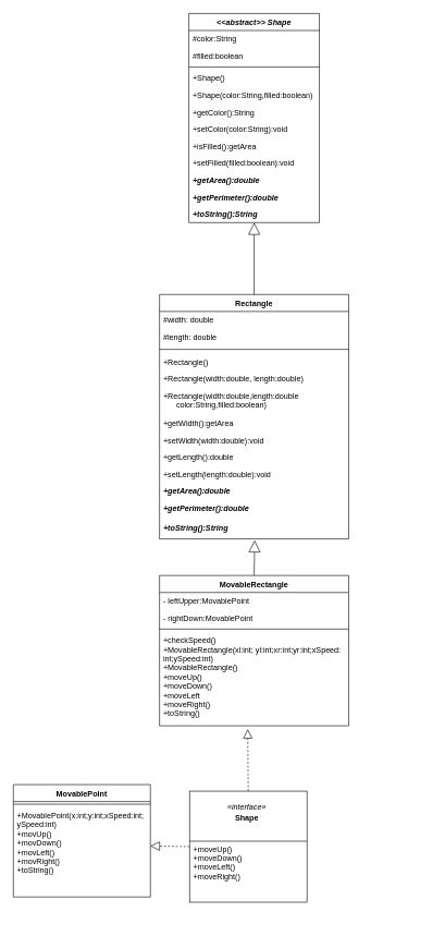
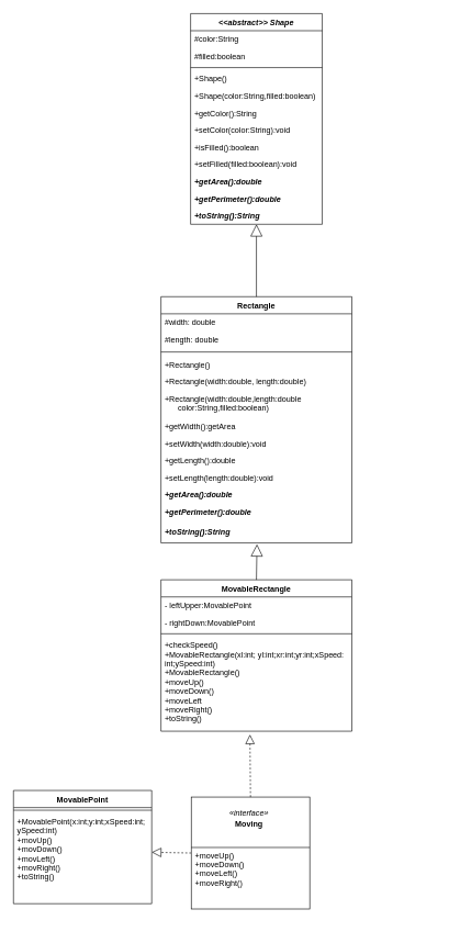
  <mxCell id="0" />
  <mxCell id="1" parent="0" />
  <mxCell id="2" value="" style="endArrow=block;dashed=1;endFill=0;endSize=12;html=1;exitX=0;exitY=0.5;exitDx=0;exitDy=0;" parent="1" source="5" edge="1" target="45"><mxGeometry width="160" relative="1" as="geometry"><mxPoint x="298" y="1530" as="sourcePoint" /><mxPoint x="332" y="1583" as="targetPoint" /></mxGeometry></mxCell>
  <mxCell id="3" value="" style="group" parent="1" vertex="1" connectable="0"><mxGeometry x="480" y="1210" width="180" height="200" as="geometry" /></mxCell>
  <mxCell id="4" value="" style="group" parent="3" vertex="1" connectable="0"><mxGeometry x="-190" width="180" height="170" as="geometry" /></mxCell>
  <mxCell id="5" value="" style="html=1;" parent="4" vertex="1"><mxGeometry width="180" height="170" as="geometry" /></mxCell>
  <mxCell id="6" value="«interface»" style="text;align=center;fontStyle=2;verticalAlign=middle;spacingLeft=3;spacingRight=3;strokeColor=none;rotatable=0;points=[[0,0.5],[1,0.5]];portConstraint=eastwest;" parent="4" vertex="1"><mxGeometry x="48" y="10.353" width="80" height="26.918" as="geometry" /></mxCell>
- <mxCell id="7" value="Shape" style="text;align=center;fontStyle=1;verticalAlign=middle;spacingLeft=3;spacingRight=3;strokeColor=none;rotatable=0;points=[[0,0.5],[1,0.5]];portConstraint=eastwest;" parent="4" vertex="1"><mxGeometry x="48" y="26.918" width="80" height="26.918" as="geometry" /></mxCell>
+ <mxCell id="7" value="Moving" style="text;align=center;fontStyle=1;verticalAlign=middle;spacingLeft=3;spacingRight=3;strokeColor=none;rotatable=0;points=[[0,0.5],[1,0.5]];portConstraint=eastwest;" parent="4" vertex="1"><mxGeometry x="48" y="26.918" width="80" height="26.918" as="geometry" /></mxCell>
  <mxCell id="8" value="" style="line;strokeWidth=1;fillColor=none;align=left;verticalAlign=middle;spacingTop=-1;spacingLeft=3;spacingRight=3;rotatable=0;labelPosition=right;points=[];portConstraint=eastwest;" parent="4" vertex="1"><mxGeometry y="72.471" width="180" height="8.282" as="geometry" /></mxCell>
  <mxCell id="9" value="+moveUp()&#10;+moveDown()&#10;+moveLeft()&#10;+moveRight()" style="text;strokeColor=none;fillColor=none;align=left;verticalAlign=top;spacingLeft=4;spacingRight=4;overflow=hidden;rotatable=0;points=[[0,0.5],[1,0.5]];portConstraint=eastwest;" parent="4" vertex="1"><mxGeometry y="75.29" width="176" height="94.71" as="geometry" /></mxCell>
  <mxCell id="10" value="" style="endArrow=block;endSize=16;endFill=0;html=1;strokeWidth=1;exitX=0.5;exitY=0;exitDx=0;exitDy=0;entryX=0.503;entryY=1.067;entryDx=0;entryDy=0;entryPerimeter=0;" parent="1" source="38" target="37" edge="1"><mxGeometry x="-0.118" y="-15" width="160" relative="1" as="geometry"><mxPoint x="529" y="790" as="sourcePoint" /><mxPoint x="624" y="850" as="targetPoint" /><mxPoint as="offset" /></mxGeometry></mxCell>
  <mxCell id="11" value="&lt;&lt;abstract&gt;&gt; Shape" style="swimlane;fontStyle=3;align=center;verticalAlign=top;childLayout=stackLayout;horizontal=1;startSize=26;horizontalStack=0;resizeParent=1;resizeParentMax=0;resizeLast=0;collapsible=1;marginBottom=0;" parent="1" vertex="1"><mxGeometry x="289" y="20" width="200" height="320" as="geometry" /></mxCell>
  <mxCell id="12" value="#color:String" style="text;strokeColor=none;fillColor=none;align=left;verticalAlign=top;spacingLeft=4;spacingRight=4;overflow=hidden;rotatable=0;points=[[0,0.5],[1,0.5]];portConstraint=eastwest;" parent="11" vertex="1"><mxGeometry y="26" width="200" height="26" as="geometry" /></mxCell>
  <mxCell id="13" value="#filled:boolean" style="text;strokeColor=none;fillColor=none;align=left;verticalAlign=top;spacingLeft=4;spacingRight=4;overflow=hidden;rotatable=0;points=[[0,0.5],[1,0.5]];portConstraint=eastwest;" parent="11" vertex="1"><mxGeometry y="52" width="200" height="26" as="geometry" /></mxCell>
  <mxCell id="14" value="" style="line;strokeWidth=1;fillColor=none;align=left;verticalAlign=middle;spacingTop=-1;spacingLeft=3;spacingRight=3;rotatable=0;labelPosition=right;points=[];portConstraint=eastwest;" parent="11" vertex="1"><mxGeometry y="78" width="200" height="8" as="geometry" /></mxCell>
  <mxCell id="15" value="+Shape()" style="text;strokeColor=none;fillColor=none;align=left;verticalAlign=top;spacingLeft=4;spacingRight=4;overflow=hidden;rotatable=0;points=[[0,0.5],[1,0.5]];portConstraint=eastwest;" parent="11" vertex="1"><mxGeometry y="86" width="200" height="26" as="geometry" /></mxCell>
  <mxCell id="16" value="+Shape(color:String,filled:boolean)" style="text;strokeColor=none;fillColor=none;align=left;verticalAlign=top;spacingLeft=4;spacingRight=4;overflow=hidden;rotatable=0;points=[[0,0.5],[1,0.5]];portConstraint=eastwest;" parent="11" vertex="1"><mxGeometry y="112" width="200" height="26" as="geometry" /></mxCell>
  <mxCell id="17" value="+getColor():String" style="text;strokeColor=none;fillColor=none;align=left;verticalAlign=top;spacingLeft=4;spacingRight=4;overflow=hidden;rotatable=0;points=[[0,0.5],[1,0.5]];portConstraint=eastwest;" parent="11" vertex="1"><mxGeometry y="138" width="200" height="26" as="geometry" /></mxCell>
  <mxCell id="18" value="+setColor(color:String):void" style="text;strokeColor=none;fillColor=none;align=left;verticalAlign=top;spacingLeft=4;spacingRight=4;overflow=hidden;rotatable=0;points=[[0,0.5],[1,0.5]];portConstraint=eastwest;" parent="11" vertex="1"><mxGeometry y="164" width="200" height="26" as="geometry" /></mxCell>
- <mxCell id="19" value="+isFilled():getArea" style="text;strokeColor=none;fillColor=none;align=left;verticalAlign=top;spacingLeft=4;spacingRight=4;overflow=hidden;rotatable=0;points=[[0,0.5],[1,0.5]];portConstraint=eastwest;" parent="11" vertex="1"><mxGeometry y="190" width="200" height="26" as="geometry" /></mxCell>
+ <mxCell id="19" value="+isFilled():boolean" style="text;strokeColor=none;fillColor=none;align=left;verticalAlign=top;spacingLeft=4;spacingRight=4;overflow=hidden;rotatable=0;points=[[0,0.5],[1,0.5]];portConstraint=eastwest;" parent="11" vertex="1"><mxGeometry y="190" width="200" height="26" as="geometry" /></mxCell>
  <mxCell id="20" value="+setFilled(filled:boolean):void" style="text;strokeColor=none;fillColor=none;align=left;verticalAlign=top;spacingLeft=4;spacingRight=4;overflow=hidden;rotatable=0;points=[[0,0.5],[1,0.5]];portConstraint=eastwest;" parent="11" vertex="1"><mxGeometry y="216" width="200" height="26" as="geometry" /></mxCell>
  <mxCell id="21" value="+getArea():double" style="text;strokeColor=none;fillColor=none;align=left;verticalAlign=top;spacingLeft=4;spacingRight=4;overflow=hidden;rotatable=0;points=[[0,0.5],[1,0.5]];portConstraint=eastwest;fontStyle=3" parent="11" vertex="1"><mxGeometry y="242" width="200" height="26" as="geometry" /></mxCell>
  <mxCell id="22" value="+getPerimeter():double" style="text;strokeColor=none;fillColor=none;align=left;verticalAlign=top;spacingLeft=4;spacingRight=4;overflow=hidden;rotatable=0;points=[[0,0.5],[1,0.5]];portConstraint=eastwest;fontStyle=3" parent="11" vertex="1"><mxGeometry y="268" width="200" height="26" as="geometry" /></mxCell>
  <mxCell id="23" value="+toString():String" style="text;strokeColor=none;fillColor=none;align=left;verticalAlign=top;spacingLeft=4;spacingRight=4;overflow=hidden;rotatable=0;points=[[0,0.5],[1,0.5]];portConstraint=eastwest;fontStyle=3" parent="11" vertex="1"><mxGeometry y="294" width="200" height="26" as="geometry" /></mxCell>
  <mxCell id="24" value="Rectangle" style="swimlane;fontStyle=1;align=center;verticalAlign=top;childLayout=stackLayout;horizontal=1;startSize=26;horizontalStack=0;resizeParent=1;resizeParentMax=0;resizeLast=0;collapsible=1;marginBottom=0;fillColor=none;gradientColor=none;" parent="1" vertex="1"><mxGeometry x="244" y="450" width="290" height="374" as="geometry" /></mxCell>
  <mxCell id="25" value="#width: double" style="text;strokeColor=none;fillColor=none;align=left;verticalAlign=top;spacingLeft=4;spacingRight=4;overflow=hidden;rotatable=0;points=[[0,0.5],[1,0.5]];portConstraint=eastwest;" parent="24" vertex="1"><mxGeometry y="26" width="290" height="26" as="geometry" /></mxCell>
  <mxCell id="26" value="#length: double" style="text;strokeColor=none;fillColor=none;align=left;verticalAlign=top;spacingLeft=4;spacingRight=4;overflow=hidden;rotatable=0;points=[[0,0.5],[1,0.5]];portConstraint=eastwest;" parent="24" vertex="1"><mxGeometry y="52" width="290" height="26" as="geometry" /></mxCell>
  <mxCell id="27" value="" style="line;strokeWidth=1;fillColor=none;align=left;verticalAlign=middle;spacingTop=-1;spacingLeft=3;spacingRight=3;rotatable=0;labelPosition=right;points=[];portConstraint=eastwest;" parent="24" vertex="1"><mxGeometry y="78" width="290" height="12" as="geometry" /></mxCell>
  <mxCell id="28" value="+Rectangle()" style="text;strokeColor=none;fillColor=none;align=left;verticalAlign=top;spacingLeft=4;spacingRight=4;overflow=hidden;rotatable=0;points=[[0,0.5],[1,0.5]];portConstraint=eastwest;" parent="24" vertex="1"><mxGeometry y="90" width="290" height="26" as="geometry" /></mxCell>
  <mxCell id="29" value="+Rectangle(width:double, length:double)" style="text;strokeColor=none;fillColor=none;align=left;verticalAlign=top;spacingLeft=4;spacingRight=4;overflow=hidden;rotatable=0;points=[[0,0.5],[1,0.5]];portConstraint=eastwest;" parent="24" vertex="1"><mxGeometry y="116" width="290" height="26" as="geometry" /></mxCell>
  <mxCell id="30" value="+Rectangle(width:double,length:double&#10;      color:String,filled:boolean)&#10;" style="text;strokeColor=none;fillColor=none;align=left;verticalAlign=top;spacingLeft=4;spacingRight=4;overflow=hidden;rotatable=0;points=[[0,0.5],[1,0.5]];portConstraint=eastwest;" parent="24" vertex="1"><mxGeometry y="142" width="290" height="42" as="geometry" /></mxCell>
  <mxCell id="31" value="+getWidth():getArea" style="text;strokeColor=none;fillColor=none;align=left;verticalAlign=top;spacingLeft=4;spacingRight=4;overflow=hidden;rotatable=0;points=[[0,0.5],[1,0.5]];portConstraint=eastwest;" parent="24" vertex="1"><mxGeometry y="184" width="290" height="26" as="geometry" /></mxCell>
  <mxCell id="32" value="+setWidth(width:double):void" style="text;strokeColor=none;fillColor=none;align=left;verticalAlign=top;spacingLeft=4;spacingRight=4;overflow=hidden;rotatable=0;points=[[0,0.5],[1,0.5]];portConstraint=eastwest;" parent="24" vertex="1"><mxGeometry y="210" width="290" height="26" as="geometry" /></mxCell>
  <mxCell id="33" value="+getLength():double" style="text;strokeColor=none;fillColor=none;align=left;verticalAlign=top;spacingLeft=4;spacingRight=4;overflow=hidden;rotatable=0;points=[[0,0.5],[1,0.5]];portConstraint=eastwest;" parent="24" vertex="1"><mxGeometry y="236" width="290" height="26" as="geometry" /></mxCell>
  <mxCell id="34" value="+setLength(length:double):void" style="text;strokeColor=none;fillColor=none;align=left;verticalAlign=top;spacingLeft=4;spacingRight=4;overflow=hidden;rotatable=0;points=[[0,0.5],[1,0.5]];portConstraint=eastwest;" parent="24" vertex="1"><mxGeometry y="262" width="290" height="26" as="geometry" /></mxCell>
  <mxCell id="35" value="+getArea():double" style="text;strokeColor=none;fillColor=none;align=left;verticalAlign=top;spacingLeft=4;spacingRight=4;overflow=hidden;rotatable=0;points=[[0,0.5],[1,0.5]];portConstraint=eastwest;fontStyle=3" parent="24" vertex="1"><mxGeometry y="288" width="290" height="26" as="geometry" /></mxCell>
  <mxCell id="36" value="+getPerimeter():double" style="text;strokeColor=none;fillColor=none;align=left;verticalAlign=top;spacingLeft=4;spacingRight=4;overflow=hidden;rotatable=0;points=[[0,0.5],[1,0.5]];portConstraint=eastwest;fontStyle=3" parent="24" vertex="1"><mxGeometry y="314" width="290" height="30" as="geometry" /></mxCell>
  <mxCell id="37" value="+toString():String" style="text;strokeColor=none;fillColor=none;align=left;verticalAlign=top;spacingLeft=4;spacingRight=4;overflow=hidden;rotatable=0;points=[[0,0.5],[1,0.5]];portConstraint=eastwest;fontStyle=3" parent="24" vertex="1"><mxGeometry y="344" width="290" height="30" as="geometry" /></mxCell>
  <mxCell id="38" value="MovableRectangle" style="swimlane;fontStyle=1;align=center;verticalAlign=top;childLayout=stackLayout;horizontal=1;startSize=26;horizontalStack=0;resizeParent=1;resizeParentMax=0;resizeLast=0;collapsible=1;marginBottom=0;fillColor=none;gradientColor=none;" parent="1" vertex="1"><mxGeometry x="244" y="880" width="290" height="230" as="geometry" /></mxCell>
  <mxCell id="39" value="- leftUpper:MovablePoint" style="text;strokeColor=none;fillColor=none;align=left;verticalAlign=top;spacingLeft=4;spacingRight=4;overflow=hidden;rotatable=0;points=[[0,0.5],[1,0.5]];portConstraint=eastwest;" parent="38" vertex="1"><mxGeometry y="26" width="290" height="26" as="geometry" /></mxCell>
  <mxCell id="40" value="- rightDown:MovablePoint" style="text;strokeColor=none;fillColor=none;align=left;verticalAlign=top;spacingLeft=4;spacingRight=4;overflow=hidden;rotatable=0;points=[[0,0.5],[1,0.5]];portConstraint=eastwest;" parent="38" vertex="1"><mxGeometry y="52" width="290" height="26" as="geometry" /></mxCell>
  <mxCell id="41" value="" style="line;strokeWidth=1;fillColor=none;align=left;verticalAlign=middle;spacingTop=-1;spacingLeft=3;spacingRight=3;rotatable=0;labelPosition=right;points=[];portConstraint=eastwest;" parent="38" vertex="1"><mxGeometry y="78" width="290" height="8" as="geometry" /></mxCell>
  <mxCell id="42" value="+checkSpeed()&#10;+MovableRectangle(xl:int; yl:int;xr:int;yr:int;xSpeed:&#10;int;ySpeed:int)&#10;+MovableRectangle()&#10;+moveUp()&#10;+moveDown()&#10;+moveLeft&#10;+moveRight()&#10;+toString()&#10;" style="text;strokeColor=none;fillColor=none;align=left;verticalAlign=top;spacingLeft=4;spacingRight=4;overflow=hidden;rotatable=0;points=[[0,0.5],[1,0.5]];portConstraint=eastwest;" parent="38" vertex="1"><mxGeometry y="86" width="290" height="144" as="geometry" /></mxCell>
  <mxCell id="43" value="MovablePoint" style="swimlane;fontStyle=1;align=center;verticalAlign=top;childLayout=stackLayout;horizontal=1;startSize=26;horizontalStack=0;resizeParent=1;resizeParentMax=0;resizeLast=0;collapsible=1;marginBottom=0;" parent="1" vertex="1"><mxGeometry x="20" y="1200" width="210" height="172" as="geometry" /></mxCell>
  <mxCell id="44" value="" style="line;strokeWidth=1;fillColor=none;align=left;verticalAlign=middle;spacingTop=-1;spacingLeft=3;spacingRight=3;rotatable=0;labelPosition=right;points=[];portConstraint=eastwest;" parent="43" vertex="1"><mxGeometry y="26" width="210" height="8" as="geometry" /></mxCell>
  <mxCell id="45" value="+MovablePoint(x:int;y:int;xSpeed:int;&#10;ySpeed:int)&#10;+movUp()&#10;+movDown()&#10;+movLeft()&#10;+movRight()&#10;+toString()" style="text;strokeColor=none;fillColor=none;align=left;verticalAlign=top;spacingLeft=4;spacingRight=4;overflow=hidden;rotatable=0;points=[[0,0.5],[1,0.5]];portConstraint=eastwest;" parent="43" vertex="1"><mxGeometry y="34" width="210" height="116" as="geometry" /></mxCell>
  <mxCell id="46" value="&#10;&#10;&#10;&#10;+toString():String" style="text;strokeColor=none;fillColor=none;align=left;verticalAlign=top;spacingLeft=4;spacingRight=4;overflow=hidden;rotatable=0;points=[[0,0.5],[1,0.5]];portConstraint=eastwest;" parent="43" vertex="1"><mxGeometry y="150" width="210" height="22" as="geometry" /></mxCell>
  <mxCell id="47" value="" style="endArrow=block;dashed=1;endFill=0;endSize=12;html=1;exitX=0.5;exitY=0;exitDx=0;exitDy=0;entryX=0.466;entryY=1.035;entryDx=0;entryDy=0;entryPerimeter=0;" edge="1" parent="1" source="5" target="42"><mxGeometry width="160" relative="1" as="geometry"><mxPoint x="300" y="1305" as="sourcePoint" /><mxPoint x="240" y="1303.909" as="targetPoint" /></mxGeometry></mxCell>
  <mxCell id="48" value="" style="endArrow=block;endSize=16;endFill=0;html=1;strokeWidth=1;exitX=0.5;exitY=0;exitDx=0;exitDy=0;" edge="1" parent="1" source="24" target="23"><mxGeometry x="-0.118" y="-15" width="160" relative="1" as="geometry"><mxPoint x="399" y="890" as="sourcePoint" /><mxPoint x="490" y="410" as="targetPoint" /><mxPoint as="offset" /></mxGeometry></mxCell>
